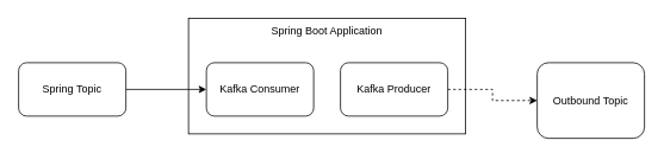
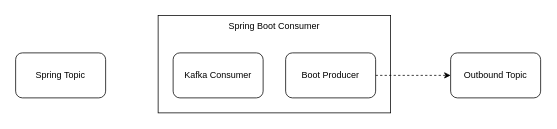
  <mxCell id="0" />
  <mxCell id="1" parent="0" />
  <mxCell id="2" value="" style="rounded=0;whiteSpace=wrap;html=1;" parent="1" vertex="1"><mxGeometry x="210" y="20" width="310" height="130" as="geometry" /></mxCell>
  <mxCell id="3" style="edgeStyle=orthogonalEdgeStyle;rounded=0;orthogonalLoop=1;jettySize=auto;html=1;entryX=0;entryY=0.5;entryDx=0;entryDy=0;dashed=1;" edge="1" parent="1" source="4" target="9"><mxGeometry relative="1" as="geometry" /></mxCell>
- <mxCell id="4" value="Kafka Producer" style="rounded=1;whiteSpace=wrap;html=1;" parent="1" vertex="1"><mxGeometry x="380" y="70" width="120" height="60" as="geometry" /></mxCell>
- <mxCell id="5" value="Spring Boot Application" style="text;html=1;align=center;verticalAlign=middle;whiteSpace=wrap;rounded=0;" parent="1" vertex="1"><mxGeometry x="300" y="20" width="130" height="30" as="geometry" /></mxCell>
+ <mxCell id="4" value="Boot Producer" style="rounded=1;whiteSpace=wrap;html=1;" parent="1" vertex="1"><mxGeometry x="380" y="70" width="120" height="60" as="geometry" /></mxCell>
+ <mxCell id="5" value="Spring Boot Consumer" style="text;html=1;align=center;verticalAlign=middle;whiteSpace=wrap;rounded=0;" parent="1" vertex="1"><mxGeometry x="300" y="20" width="130" height="30" as="geometry" /></mxCell>
  <mxCell id="6" value="Kafka Consumer" style="rounded=1;whiteSpace=wrap;html=1;" parent="1" vertex="1"><mxGeometry x="230" y="70" width="120" height="60" as="geometry" /></mxCell>
- <mxCell id="7" style="edgeStyle=orthogonalEdgeStyle;rounded=0;orthogonalLoop=1;jettySize=auto;html=1;entryX=0;entryY=0.5;entryDx=0;entryDy=0;" edge="1" parent="1" source="8" target="6"><mxGeometry relative="1" as="geometry" /></mxCell>
  <mxCell id="8" value="Spring Topic" style="rounded=1;whiteSpace=wrap;html=1;" vertex="1" parent="1"><mxGeometry x="20" y="70" width="120" height="60" as="geometry" /></mxCell>
- <mxCell id="9" value="Outbound Topic" style="rounded=1;whiteSpace=wrap;html=1;" vertex="1" parent="1"><mxGeometry x="600" y="70" width="120" height="85" as="geometry" /></mxCell>
+ <mxCell id="9" value="Outbound Topic" style="rounded=1;whiteSpace=wrap;html=1;" vertex="1" parent="1"><mxGeometry x="600" y="70" width="120" height="60" as="geometry" /></mxCell>
